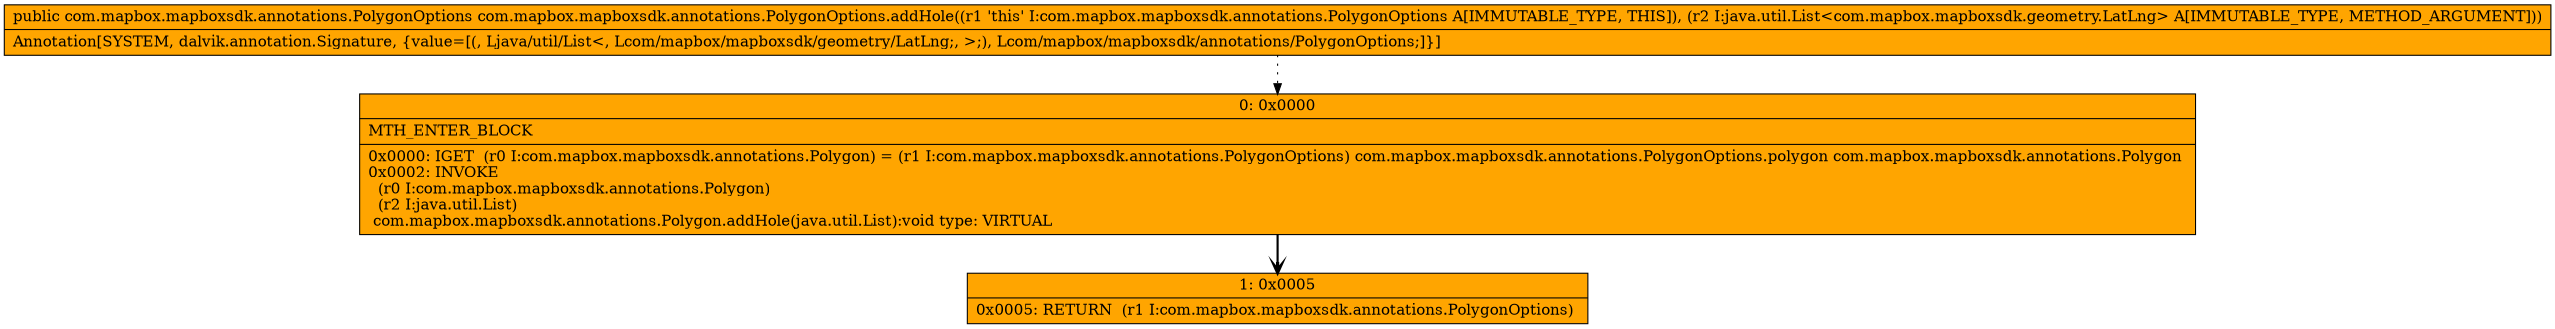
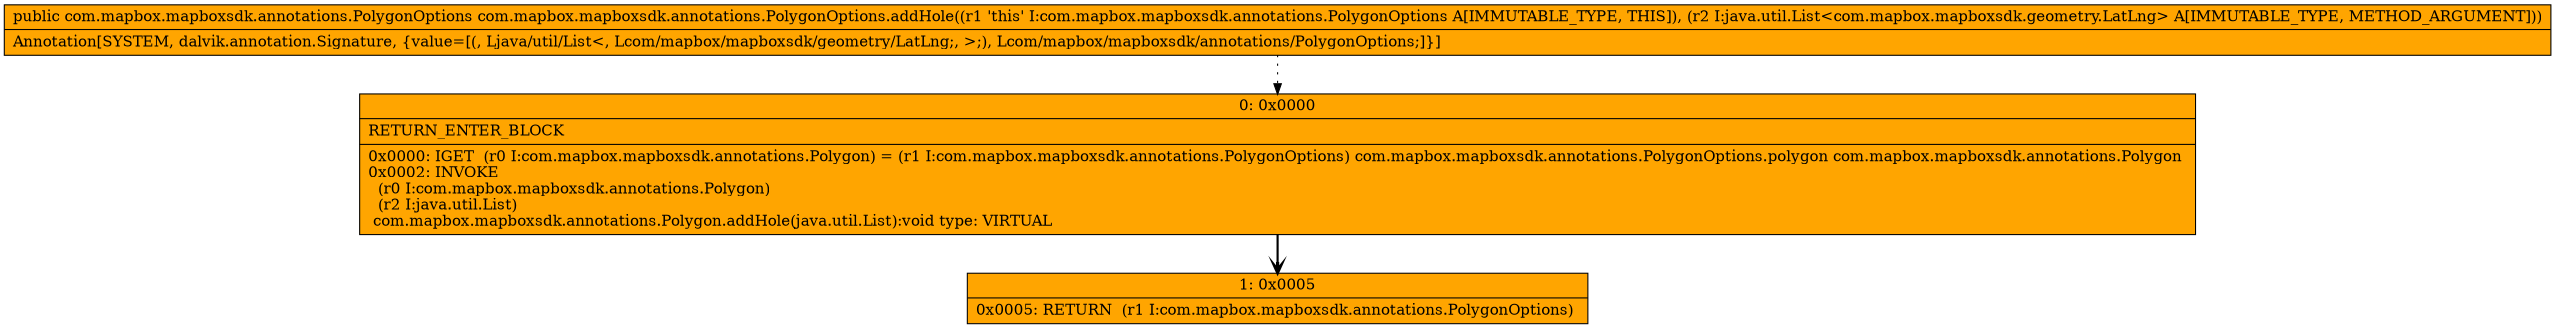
  digraph {
    node [shape=record style=filled fillcolor=orange]
-   n1 [label="{0\:\ 0x0000|MTH_ENTER_BLOCK\l|0x0000: IGET  (r0 I:com.mapbox.mapboxsdk.annotations.Polygon) = (r1 I:com.mapbox.mapboxsdk.annotations.PolygonOptions) com.mapbox.mapboxsdk.annotations.PolygonOptions.polygon com.mapbox.mapboxsdk.annotations.Polygon \l0x0002: INVOKE  \l  (r0 I:com.mapbox.mapboxsdk.annotations.Polygon)\l  (r2 I:java.util.List)\l com.mapbox.mapboxsdk.annotations.Polygon.addHole(java.util.List):void type: VIRTUAL \l}"]
+   n1 [label="{0\:\ 0x0000|RETURN_ENTER_BLOCK\l|0x0000: IGET  (r0 I:com.mapbox.mapboxsdk.annotations.Polygon) = (r1 I:com.mapbox.mapboxsdk.annotations.PolygonOptions) com.mapbox.mapboxsdk.annotations.PolygonOptions.polygon com.mapbox.mapboxsdk.annotations.Polygon \l0x0002: INVOKE  \l  (r0 I:com.mapbox.mapboxsdk.annotations.Polygon)\l  (r2 I:java.util.List)\l com.mapbox.mapboxsdk.annotations.Polygon.addHole(java.util.List):void type: VIRTUAL \l}"]
    n2 [label="{1\:\ 0x0005|0x0005: RETURN  (r1 I:com.mapbox.mapboxsdk.annotations.PolygonOptions) \l}"]
    n3 [label="{public com.mapbox.mapboxsdk.annotations.PolygonOptions com.mapbox.mapboxsdk.annotations.PolygonOptions.addHole((r1 'this' I:com.mapbox.mapboxsdk.annotations.PolygonOptions A[IMMUTABLE_TYPE, THIS]), (r2 I:java.util.List\<com.mapbox.mapboxsdk.geometry.LatLng\> A[IMMUTABLE_TYPE, METHOD_ARGUMENT]))  | Annotation[SYSTEM, dalvik.annotation.Signature, \{value=[(, Ljava\/util\/List\<, Lcom\/mapbox\/mapboxsdk\/geometry\/LatLng;, \>;), Lcom\/mapbox\/mapboxsdk\/annotations\/PolygonOptions;]\}]\l}"]
    n1 -> n2 [style=bold arrowhead=vee]
    n3 -> n1 [style=dotted arrowhead=normal]
  }
